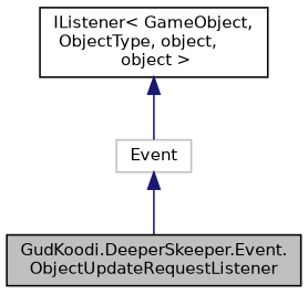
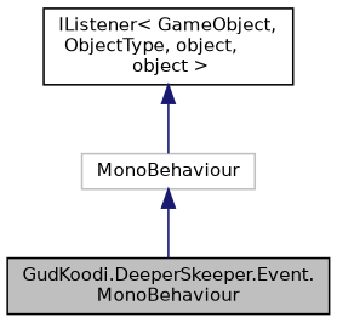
  digraph {
    node [color=black fillcolor=white fontname=Helvetica fontsize=10 shape=record style=filled]
    edge [color=midnightblue dir=back fontname=Helvetica fontsize=10 labelfontname=Helvetica labelfontsize=10 style=solid]
-   n1 [fillcolor=grey75 fontcolor=black height=0.2 label="GudKoodi.DeeperSkeeper.Event.\lObjectUpdateRequestListener" width=0.4]
-   n2 [color=grey75 height=0.2 label=Event width=0.4]
+   n1 [fillcolor=grey75 fontcolor=black height=0.2 label="GudKoodi.DeeperSkeeper.Event.\lMonoBehaviour" width=0.4]
+   n2 [color=grey75 height=0.2 label=MonoBehaviour width=0.4]
    n3 [height=0.2 label="IListener\< GameObject,\l ObjectType, object,\l object \>" width=0.4]
    n2 -> n1
    n3 -> n2
  }
